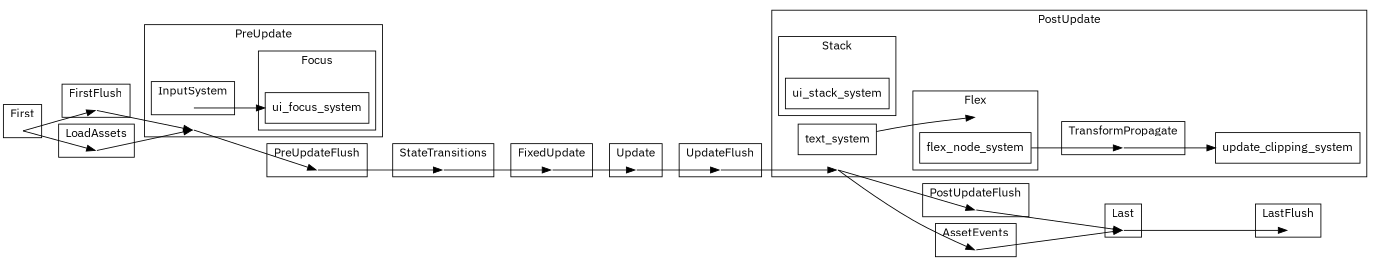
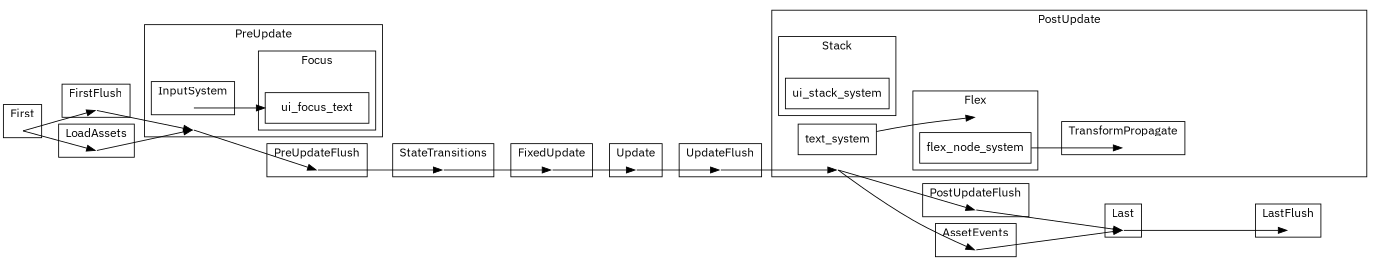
  digraph {
    bgcolor=white
    compound=true
    fontname="IBM Plex Sans"
    rankdir=LR
    splines=spline
    node [color=black fillcolor=white fontname="IBM Plex Sans" shape=point style=invis]
    edge [color=black fontname="IBM Plex Sans"]
    "set_marker_node_Set(2)" [height=0]
    "set_marker_node_Set(0)" [height=0]
    "set_marker_node_Set(3)" [height=0]
    "set_marker_node_Set(4)" [height=0]
    "set_marker_node_Set(5)" [height=0]
    "set_marker_node_Set(6)" [height=0]
    "set_marker_node_Set(7)" [height=0]
    "set_marker_node_Set(24)" [height=0]
    "set_marker_node_Set(115)" [height=0]
-   n10 [label=ui_focus_system shape=box style=filled]
+   n10 [label=ui_focus_text shape=box style=filled]
    "set_marker_node_Set(8)" [height=0]
    "set_marker_node_Set(9)" [height=0]
    "set_marker_node_Set(10)" [height=0]
    "set_marker_node_Set(20)" [height=0]
    "set_marker_node_Set(116)" [height=0]
    n16 [label=flex_node_system shape=box style=filled]
    "set_marker_node_Set(117)" [height=0]
    n18 [label=ui_stack_system shape=box style=filled]
    "set_marker_node_Set(11)" [height=0]
    n20 [label=text_system shape=box style=filled]
-   n21 [label=update_clipping_system shape=box style=filled]
    "set_marker_node_Set(12)" [height=0]
    "set_marker_node_Set(58)" [height=0]
    "set_marker_node_Set(59)" [height=0]
    subgraph cluster_1 {
      label=FirstFlush
      "set_marker_node_Set(2)"
    }
    subgraph cluster_2 {
      label=Update
      "set_marker_node_Set(0)"
    }
    subgraph cluster_3 {
      label=PreUpdateFlush
      "set_marker_node_Set(3)"
    }
    subgraph cluster_4 {
      label=UpdateFlush
      "set_marker_node_Set(4)"
    }
    subgraph cluster_5 {
      label=PostUpdateFlush
      "set_marker_node_Set(5)"
    }
    subgraph cluster_6 {
      label=LastFlush
      "set_marker_node_Set(6)"
    }
    subgraph cluster_7 {
      label=First
      "set_marker_node_Set(7)"
    }
    subgraph cluster_8 {
      label=PreUpdate
      "set_marker_node_Set(8)"
      subgraph cluster_9 {
        label=InputSystem
        "set_marker_node_Set(24)"
      }
      subgraph cluster_10 {
        label=Focus
        "set_marker_node_Set(115)"
        n10
      }
    }
    subgraph cluster_11 {
      label=StateTransitions
      "set_marker_node_Set(9)"
    }
    subgraph cluster_12 {
      label=FixedUpdate
      "set_marker_node_Set(10)"
    }
    subgraph cluster_13 {
      label=PostUpdate
      "set_marker_node_Set(11)"
      n20
-     n21
      subgraph cluster_14 {
        label=TransformPropagate
        "set_marker_node_Set(20)"
      }
      subgraph cluster_15 {
        label=Flex
        "set_marker_node_Set(116)"
        n16
      }
      subgraph cluster_16 {
        label=Stack
        "set_marker_node_Set(117)"
        n18
      }
    }
    subgraph cluster_17 {
      label=Last
      "set_marker_node_Set(12)"
    }
    subgraph cluster_18 {
      label=LoadAssets
      "set_marker_node_Set(58)"
    }
    subgraph cluster_19 {
      label=AssetEvents
      "set_marker_node_Set(59)"
    }
    "set_marker_node_Set(2)" -> "set_marker_node_Set(8)"
    "set_marker_node_Set(0)" -> "set_marker_node_Set(4)"
    "set_marker_node_Set(3)" -> "set_marker_node_Set(9)"
    "set_marker_node_Set(4)" -> "set_marker_node_Set(11)"
    "set_marker_node_Set(5)" -> "set_marker_node_Set(12)"
    "set_marker_node_Set(7)" -> "set_marker_node_Set(2)"
    "set_marker_node_Set(7)" -> "set_marker_node_Set(58)"
    "set_marker_node_Set(24)" -> n10
    "set_marker_node_Set(8)" -> "set_marker_node_Set(3)"
    "set_marker_node_Set(9)" -> "set_marker_node_Set(10)"
    "set_marker_node_Set(10)" -> "set_marker_node_Set(0)"
-   "set_marker_node_Set(20)" -> n21
    n16 -> "set_marker_node_Set(20)"
    "set_marker_node_Set(11)" -> "set_marker_node_Set(5)"
    "set_marker_node_Set(11)" -> "set_marker_node_Set(59)"
    n20 -> "set_marker_node_Set(116)"
    "set_marker_node_Set(12)" -> "set_marker_node_Set(6)"
    "set_marker_node_Set(58)" -> "set_marker_node_Set(8)"
    "set_marker_node_Set(59)" -> "set_marker_node_Set(12)"
  }
